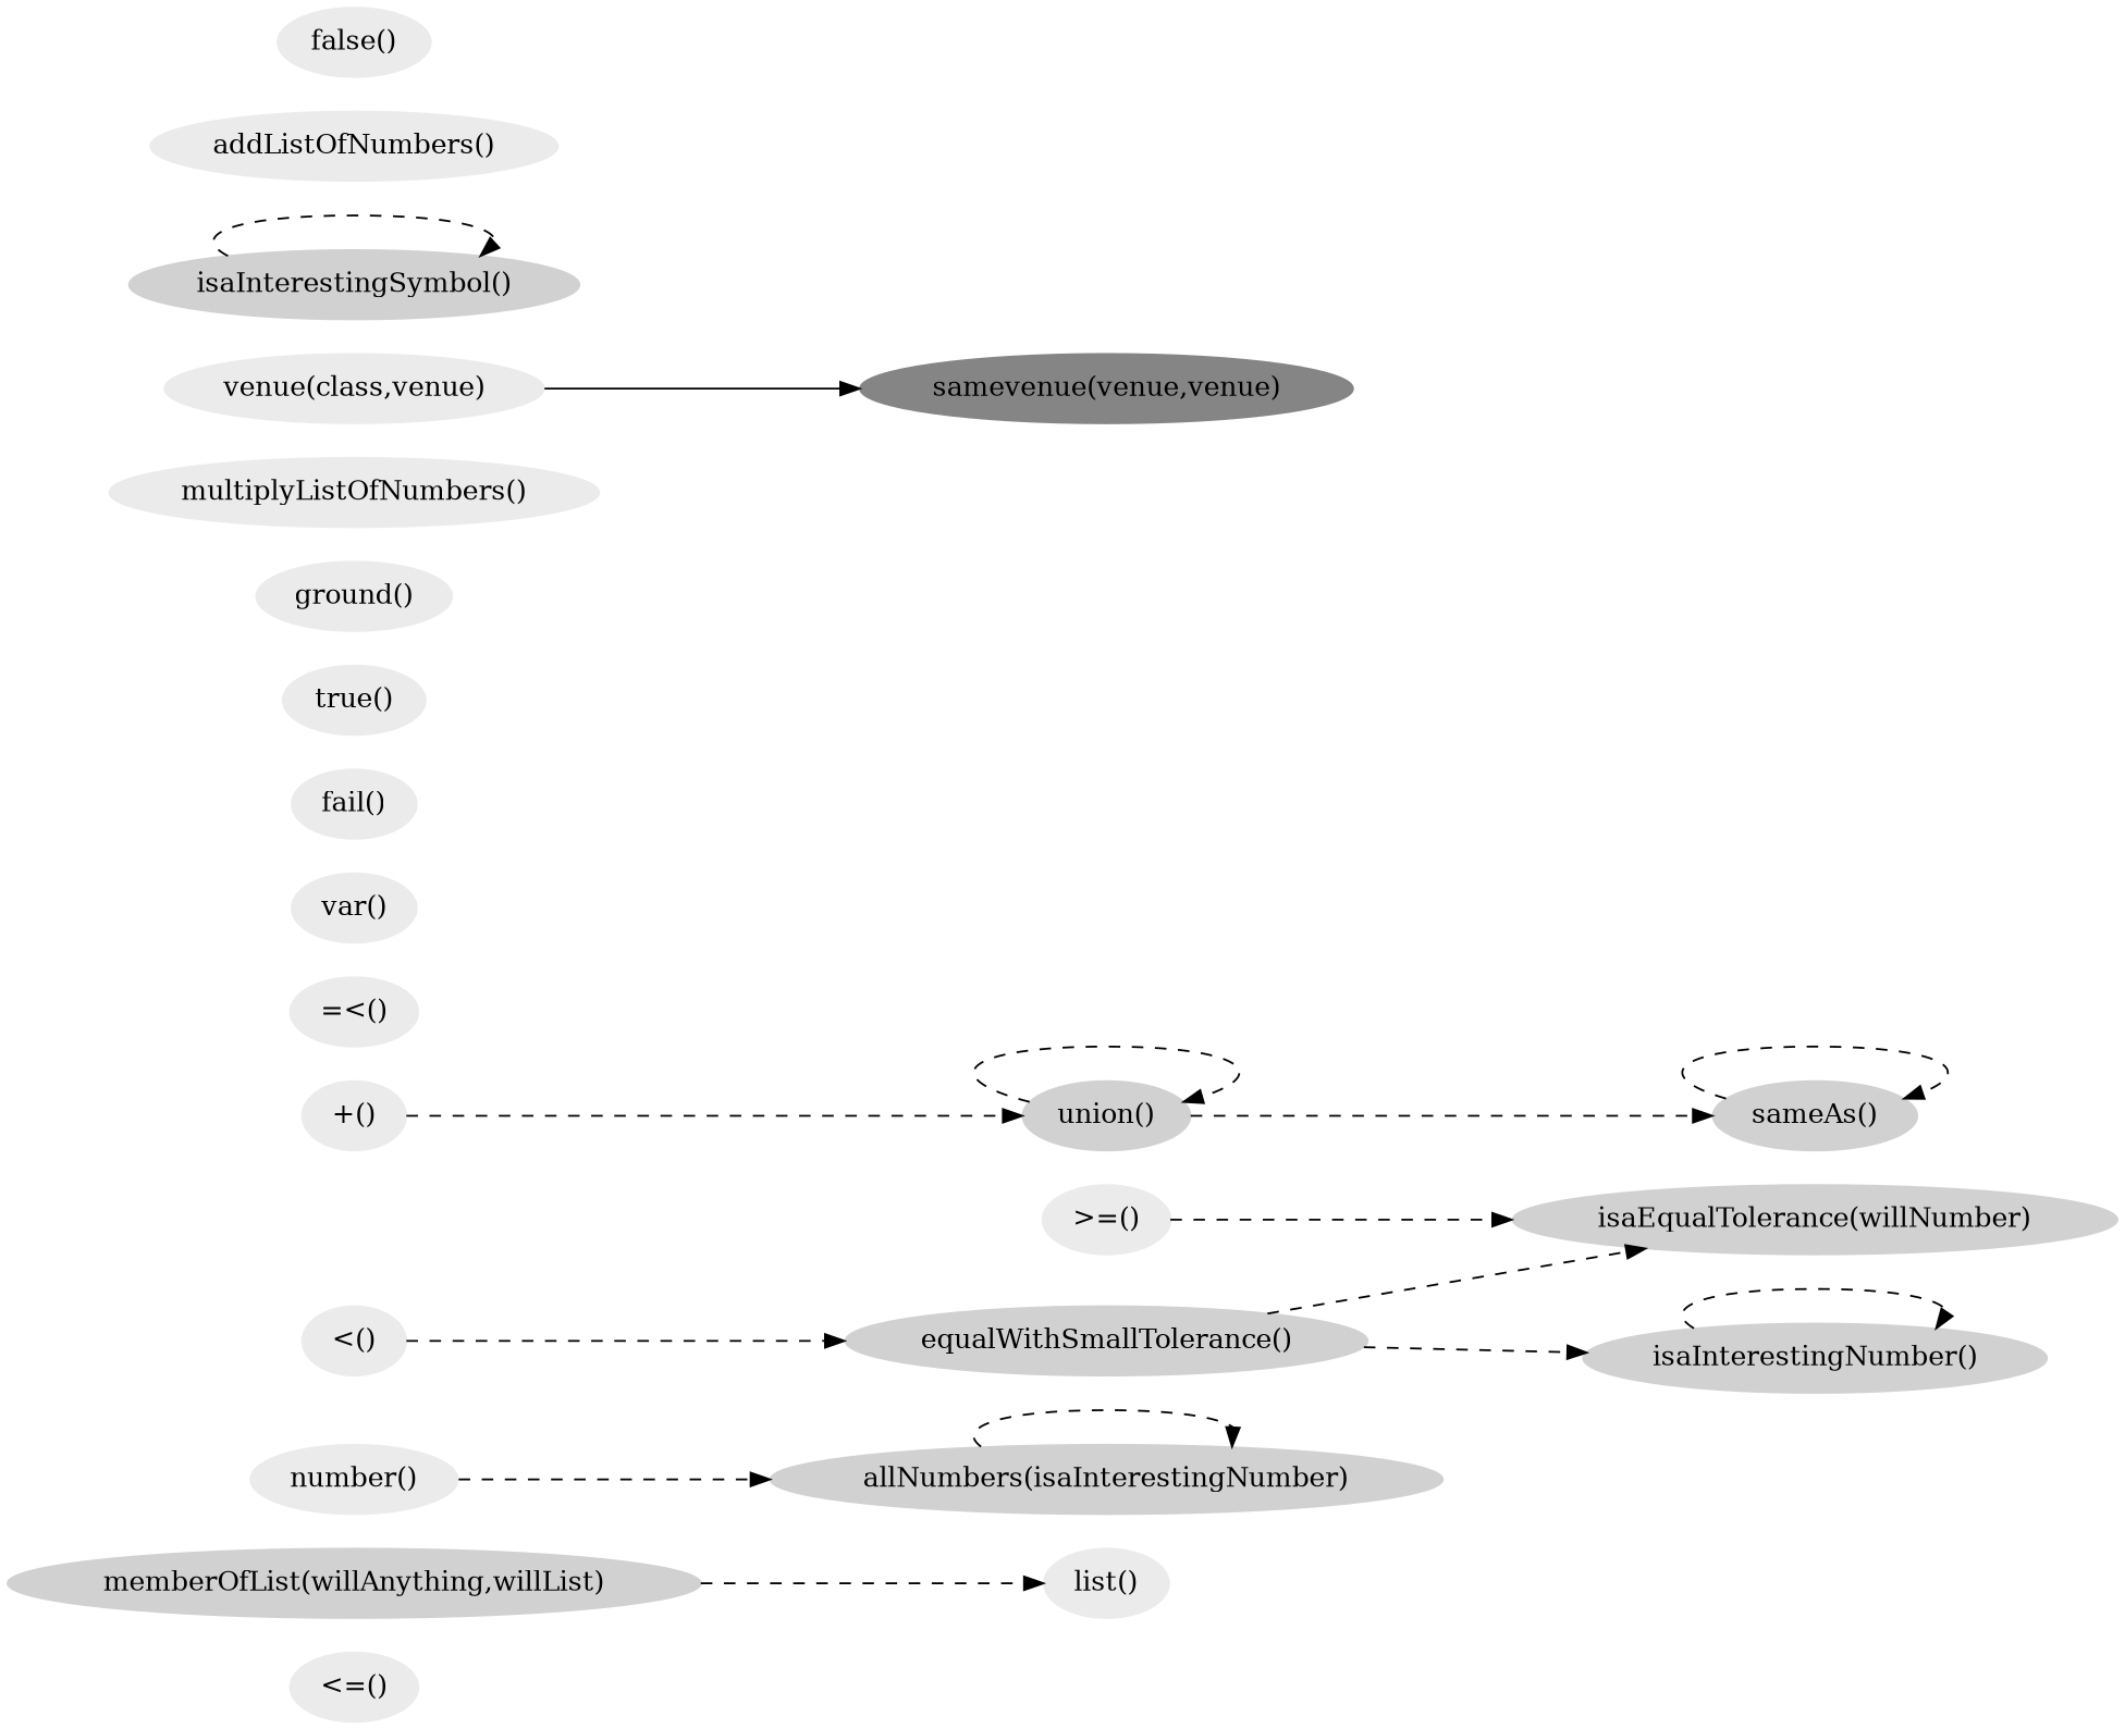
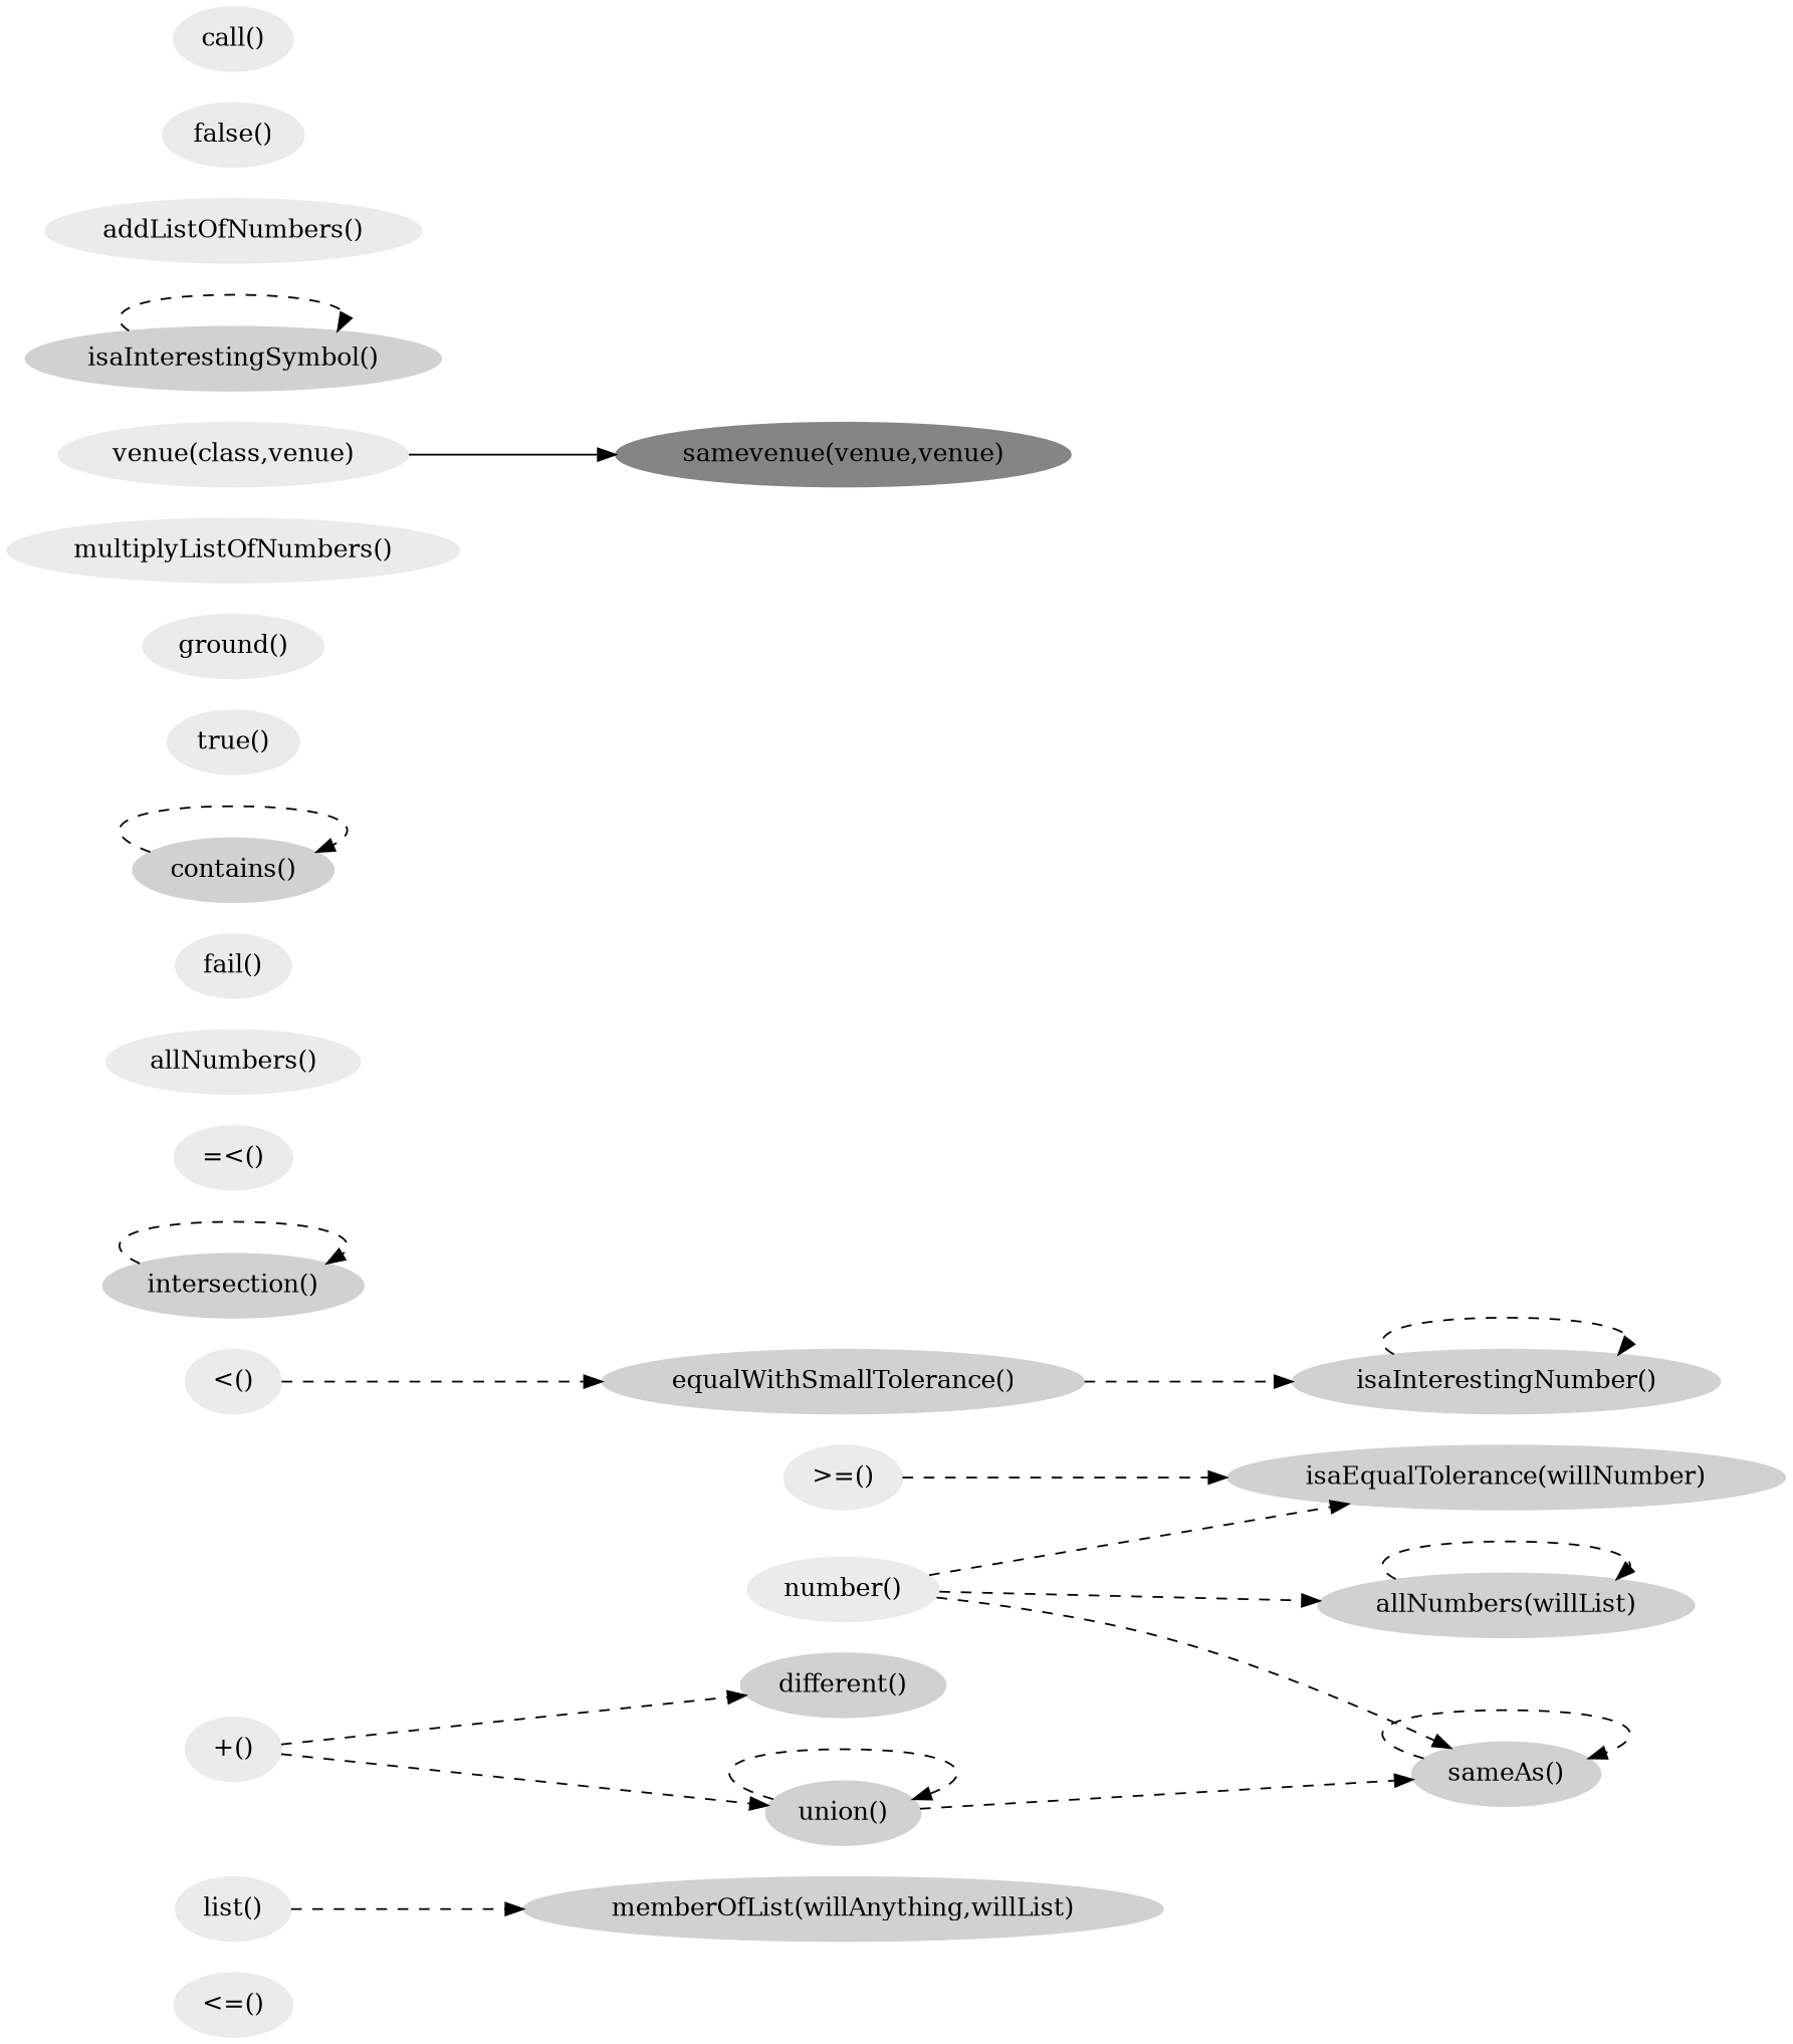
  digraph {
    rankdir=LR
    node [color=gray92 style=filled]
    edge [style=dashed]
    n1 [label="<=()"]
    n2 [color=gray82 label="memberOfList(willAnything,willList)"]
    n3 [label="list()"]
    n4 [label="number()"]
-   n5 [color=gray82 label="allNumbers(isaInterestingNumber)"]
+   n5 [color=gray82 label="allNumbers(willList)"]
    n6 [color=gray82 label="isaEqualTolerance(willNumber)"]
    n7 [color=gray82 label="sameAs()"]
    n8 [color=gray82 label="equalWithSmallTolerance()"]
    n9 [color=gray82 label="isaInterestingNumber()"]
+   n10 [color=gray82 label="intersection()"]
+   n11 [color=gray82 label="different()"]
    n12 [label="\+()"]
    n13 [color=gray82 label="union()"]
    n14 [label="=<()"]
-   n15 [label="var()"]
+   n15 [label="allNumbers()"]
    n16 [label="<()"]
    n17 [label="fail()"]
+   n18 [color=gray82 label="contains()"]
    n19 [label="true()"]
    n20 [label="ground()"]
    n21 [label="multiplyListOfNumbers()"]
    n22 [label=">=()"]
    n23 [label="venue(class,venue)"]
    n24 [color=gray52 label="samevenue(venue,venue)"]
    n25 [color=gray82 label="isaInterestingSymbol()"]
    n26 [label="addListOfNumbers()"]
    n27 [label="false()"]
-   n2 -> n3
+   n28 [label="call()"]
+   n3 -> n2
    n4 -> n5
-   n8 -> n6
+   n4 -> n6
+   n4 -> n7
    n5 -> n5
    n7 -> n7
    n8 -> n9
    n9 -> n9
+   n10 -> n10
+   n12 -> n11
    n12 -> n13
    n13 -> n7
    n13 -> n13
    n16 -> n8
+   n18 -> n18
    n22 -> n6
    n23 -> n24 [style=solid]
    n25 -> n25
  }
